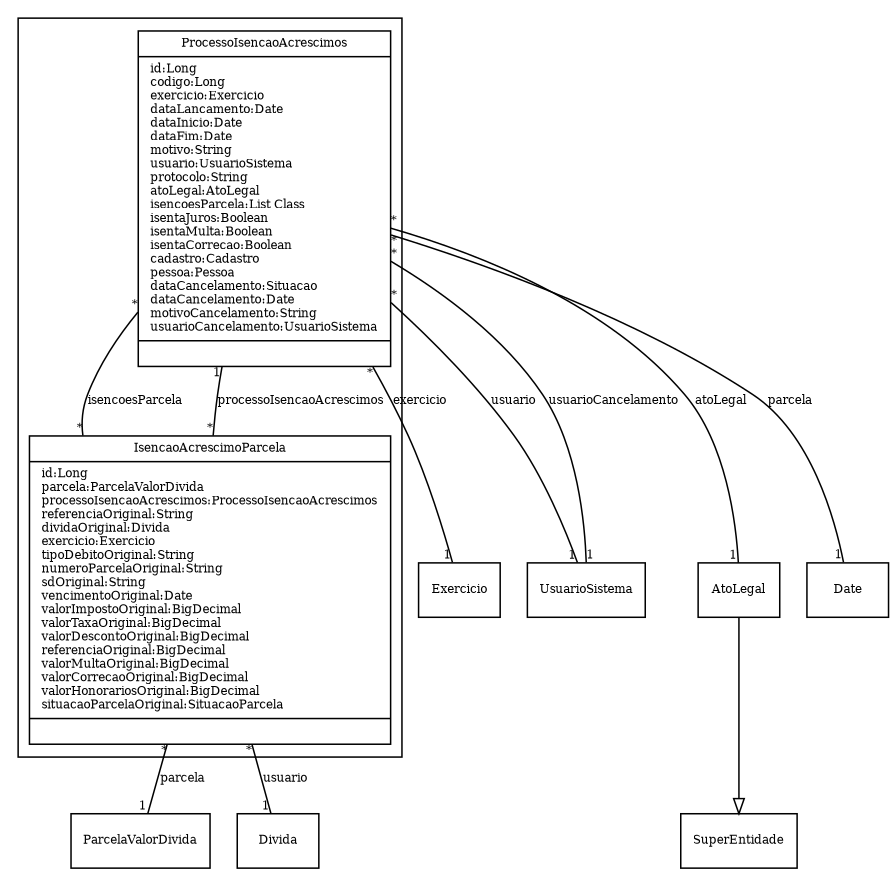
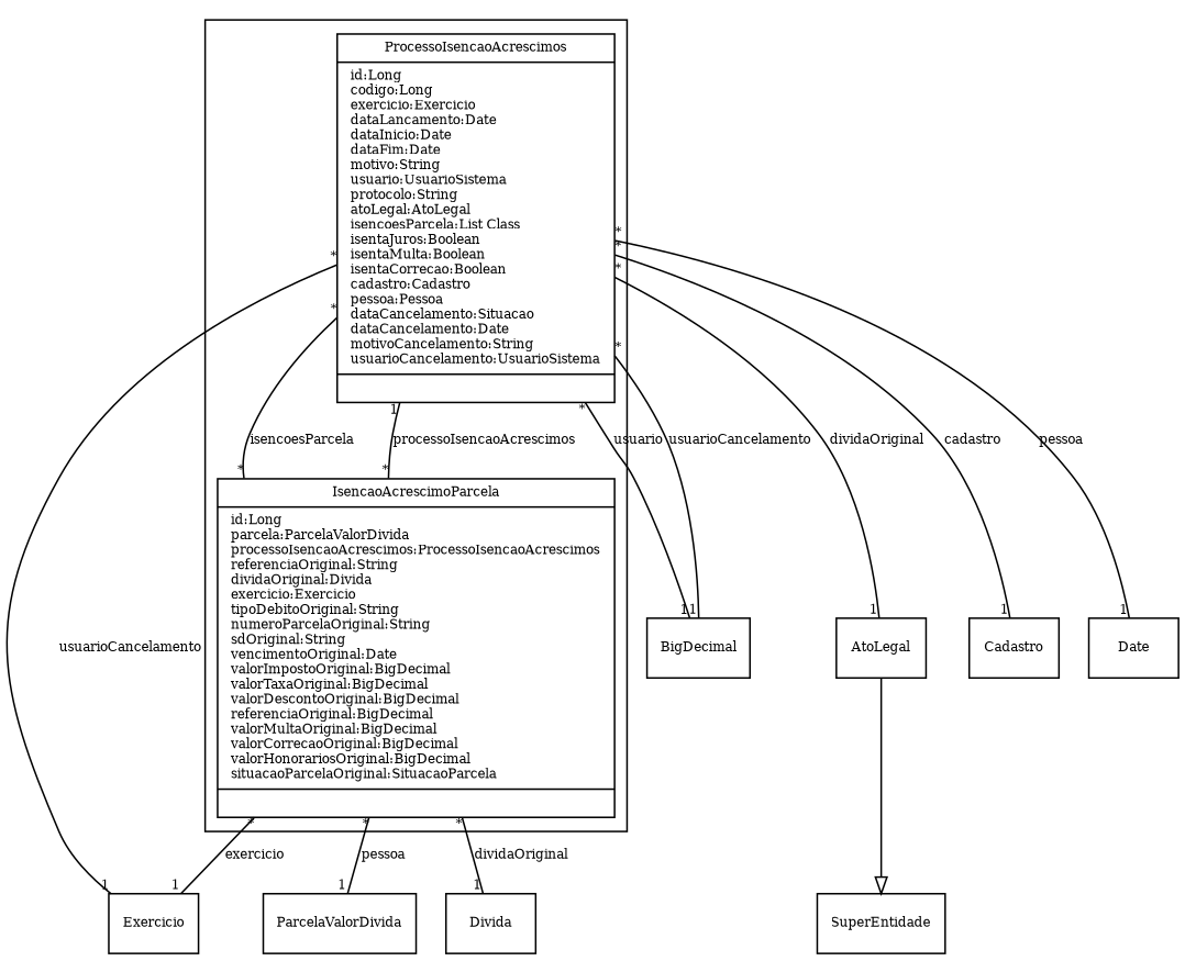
  digraph {
    fontname="Times-Roman"
    fontsize=8
    node [fontname="Times-Roman" fontsize=8 shape=record]
    edge [arrowhead=none fontname="Times-Roman" fontsize=8 headlabel=1 taillabel="*"]
    n1 [label="{ProcessoIsencaoAcrescimos|id:Long\lcodigo:Long\lexercicio:Exercicio\ldataLancamento:Date\ldataInicio:Date\ldataFim:Date\lmotivo:String\lusuario:UsuarioSistema\lprotocolo:String\latoLegal:AtoLegal\lisencoesParcela:List Class\lisentaJuros:Boolean\lisentaMulta:Boolean\lisentaCorrecao:Boolean\lcadastro:Cadastro\lpessoa:Pessoa\ldataCancelamento:Situacao\ldataCancelamento:Date\lmotivoCancelamento:String\lusuarioCancelamento:UsuarioSistema\l|\l}"]
    n2 [label="{IsencaoAcrescimoParcela|id:Long\lparcela:ParcelaValorDivida\lprocessoIsencaoAcrescimos:ProcessoIsencaoAcrescimos\lreferenciaOriginal:String\ldividaOriginal:Divida\lexercicio:Exercicio\ltipoDebitoOriginal:String\lnumeroParcelaOriginal:String\lsdOriginal:String\lvencimentoOriginal:Date\lvalorImpostoOriginal:BigDecimal\lvalorTaxaOriginal:BigDecimal\lvalorDescontoOriginal:BigDecimal\lreferenciaOriginal:BigDecimal\lvalorMultaOriginal:BigDecimal\lvalorCorrecaoOriginal:BigDecimal\lvalorHonorariosOriginal:BigDecimal\lsituacaoParcelaOriginal:SituacaoParcela\l|\l}"]
    Exercicio
-   UsuarioSistema
+   UsuarioSistema [label=BigDecimal]
    AtoLegal
+   Cadastro
    n7 [label=Date]
    ParcelaValorDivida
    Divida
    SuperEntidade
    subgraph cluster_1 {
      n1
      n2
    }
    n1 -> n2 [headlabel="*" label=isencoesParcela]
-   n1 -> Exercicio [label=exercicio]
+   n1 -> Exercicio [label=usuarioCancelamento]
    n1 -> UsuarioSistema [label=usuario]
    n1 -> UsuarioSistema [label=usuarioCancelamento]
-   n1 -> AtoLegal [label=atoLegal]
-   n1 -> n7 [label=parcela]
+   n1 -> AtoLegal [label=dividaOriginal]
+   n1 -> Cadastro [label=cadastro]
+   n1 -> n7 [label=pessoa]
    n2 -> n1 [label=processoIsencaoAcrescimos]
-   n2 -> ParcelaValorDivida [label=parcela]
-   n2 -> Divida [label=usuario]
+   n2 -> Exercicio [label=exercicio]
+   n2 -> ParcelaValorDivida [label=pessoa]
+   n2 -> Divida [label=dividaOriginal]
    AtoLegal -> SuperEntidade [arrowhead=empty headlabel="" taillabel=""]
  }
